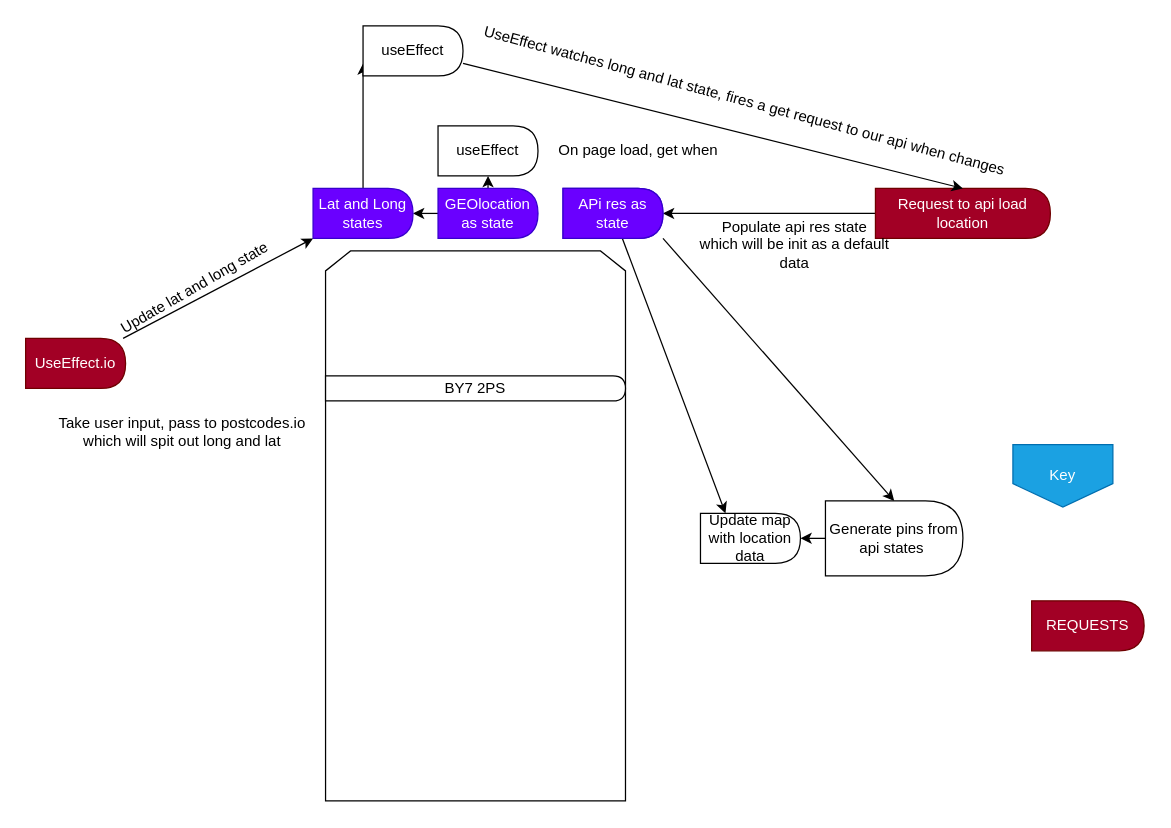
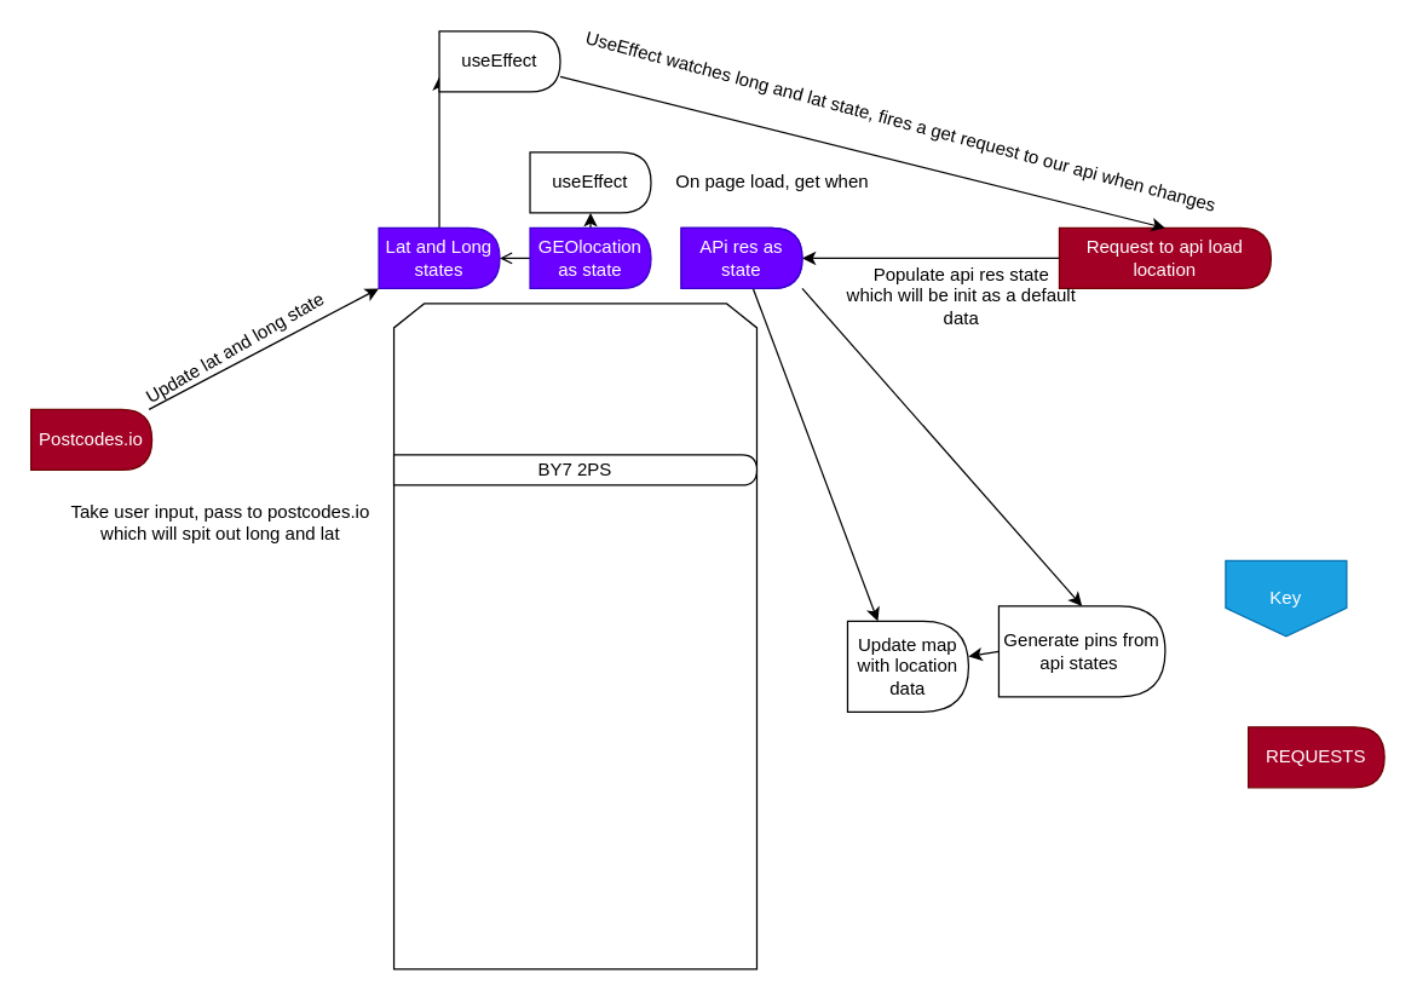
  <mxCell id="0" />
  <mxCell id="1" parent="0" />
  <mxCell id="2" value="" style="shape=loopLimit;whiteSpace=wrap;html=1;" vertex="1" parent="1"><mxGeometry x="260" y="200" width="240" height="440" as="geometry" /></mxCell>
  <mxCell id="3" value="BY7 2PS" style="shape=delay;whiteSpace=wrap;html=1;" vertex="1" parent="1"><mxGeometry x="260" y="300" width="240" height="20" as="geometry" /></mxCell>
- <mxCell id="4" style="edgeStyle=none;html=1;" edge="1" parent="1" source="6" target="13"><mxGeometry relative="1" as="geometry" /></mxCell>
+ <mxCell id="4" style="edgeStyle=none;html=1;endArrow=open;" edge="1" parent="1" source="6" target="13"><mxGeometry relative="1" as="geometry" /></mxCell>
  <mxCell id="5" style="edgeStyle=none;html=1;" edge="1" parent="1" source="6" target="25"><mxGeometry relative="1" as="geometry" /></mxCell>
  <mxCell id="6" value="GEOlocation as state" style="shape=delay;whiteSpace=wrap;html=1;fillColor=#6a00ff;fontColor=#ffffff;strokeColor=#3700CC;" vertex="1" parent="1"><mxGeometry x="350" y="150" width="80" height="40" as="geometry" /></mxCell>
  <mxCell id="7" style="edgeStyle=none;html=1;entryX=1;entryY=0.5;entryDx=0;entryDy=0;" edge="1" parent="1" source="8" target="21"><mxGeometry relative="1" as="geometry" /></mxCell>
  <mxCell id="8" value="Request to api load location" style="shape=delay;whiteSpace=wrap;html=1;fillColor=#a20025;fontColor=#ffffff;strokeColor=#6F0000;" vertex="1" parent="1"><mxGeometry x="700" y="150" width="140" height="40" as="geometry" /></mxCell>
  <mxCell id="9" style="edgeStyle=none;html=1;entryX=0.25;entryY=0;entryDx=0;entryDy=0;" edge="1" parent="1" source="10" target="11"><mxGeometry relative="1" as="geometry"><mxPoint x="560" y="470" as="targetPoint" /></mxGeometry></mxCell>
  <mxCell id="10" value="APi res as state" style="shape=delay;whiteSpace=wrap;html=1;fillColor=#6a00ff;fontColor=#ffffff;strokeColor=#3700CC;" vertex="1" parent="1"><mxGeometry x="450" y="150" width="80" height="40" as="geometry" /></mxCell>
- <mxCell id="11" value="Update map with location data" style="shape=delay;whiteSpace=wrap;html=1;" vertex="1" parent="1"><mxGeometry x="560" y="410" width="80" height="40" as="geometry" /></mxCell>
+ <mxCell id="11" value="Update map with location data" style="shape=delay;whiteSpace=wrap;html=1;" vertex="1" parent="1"><mxGeometry x="560" y="410" width="80" height="60" as="geometry" /></mxCell>
  <mxCell id="12" style="edgeStyle=none;html=1;entryX=0;entryY=0.75;entryDx=0;entryDy=0;" edge="1" parent="1" source="13" target="17"><mxGeometry relative="1" as="geometry" /></mxCell>
  <mxCell id="13" value="Lat and Long states" style="shape=delay;whiteSpace=wrap;html=1;fillColor=#6a00ff;fontColor=#ffffff;strokeColor=#3700CC;" vertex="1" parent="1"><mxGeometry x="250" y="150" width="80" height="40" as="geometry" /></mxCell>
  <mxCell id="14" style="edgeStyle=none;html=1;entryX=0;entryY=1;entryDx=0;entryDy=0;" edge="1" parent="1" source="15" target="13"><mxGeometry relative="1" as="geometry" /></mxCell>
- <mxCell id="15" value="UseEffect.io" style="shape=delay;whiteSpace=wrap;html=1;fillColor=#a20025;fontColor=#ffffff;strokeColor=#6F0000;" vertex="1" parent="1"><mxGeometry x="20" y="270" width="80" height="40" as="geometry" /></mxCell>
+ <mxCell id="15" value="Postcodes.io" style="shape=delay;whiteSpace=wrap;html=1;fillColor=#a20025;fontColor=#ffffff;strokeColor=#6F0000;" vertex="1" parent="1"><mxGeometry x="20" y="270" width="80" height="40" as="geometry" /></mxCell>
  <mxCell id="16" style="edgeStyle=none;html=1;entryX=0.5;entryY=0;entryDx=0;entryDy=0;" edge="1" parent="1" source="17" target="8"><mxGeometry relative="1" as="geometry"><mxPoint x="780" y="100" as="targetPoint" /></mxGeometry></mxCell>
  <mxCell id="17" value="useEffect" style="shape=delay;whiteSpace=wrap;html=1;" vertex="1" parent="1"><mxGeometry x="290" y="20" width="80" height="40" as="geometry" /></mxCell>
  <mxCell id="18" style="edgeStyle=none;html=1;exitX=0;exitY=0.5;exitDx=0;exitDy=0;" edge="1" parent="1" source="19" target="11"><mxGeometry relative="1" as="geometry" /></mxCell>
  <mxCell id="19" value="Generate pins from api states&amp;nbsp;" style="shape=delay;whiteSpace=wrap;html=1;" vertex="1" parent="1"><mxGeometry x="660" y="400" width="110" height="60" as="geometry" /></mxCell>
  <mxCell id="20" style="edgeStyle=none;html=1;exitX=1;exitY=1;exitDx=0;exitDy=0;entryX=0.5;entryY=0;entryDx=0;entryDy=0;" edge="1" parent="1" source="21" target="19"><mxGeometry relative="1" as="geometry" /></mxCell>
  <mxCell id="21" value="APi res as state" style="shape=delay;whiteSpace=wrap;html=1;fillColor=#6a00ff;fontColor=#ffffff;strokeColor=#3700CC;" vertex="1" parent="1"><mxGeometry x="450" y="150" width="80" height="40" as="geometry" /></mxCell>
  <mxCell id="22" value="REQUESTS" style="shape=delay;whiteSpace=wrap;html=1;fillColor=#a20025;fontColor=#ffffff;strokeColor=#6F0000;" vertex="1" parent="1"><mxGeometry x="825" y="480" width="90" height="40" as="geometry" /></mxCell>
- <mxCell id="23" value="Key" style="shape=offPageConnector;whiteSpace=wrap;html=1;fillColor=#1ba1e2;fontColor=#ffffff;strokeColor=#006EAF;" vertex="1" parent="1"><mxGeometry x="810" y="355" width="80" height="50" as="geometry" /></mxCell>
+ <mxCell id="23" value="Key" style="shape=offPageConnector;whiteSpace=wrap;html=1;fillColor=#1ba1e2;fontColor=#ffffff;strokeColor=#006EAF;" vertex="1" parent="1"><mxGeometry x="810" y="370" width="80" height="50" as="geometry" /></mxCell>
  <mxCell id="24" value="UseEffect watches long and lat state, fires a get request to our api when changes" style="text;html=1;align=center;verticalAlign=middle;resizable=0;points=[];autosize=1;strokeColor=none;fillColor=none;rotation=15;" vertex="1" parent="1"><mxGeometry x="370" y="70" width="450" height="20" as="geometry" /></mxCell>
  <mxCell id="25" value="useEffect" style="shape=delay;whiteSpace=wrap;html=1;" vertex="1" parent="1"><mxGeometry x="350" y="100" width="80" height="40" as="geometry" /></mxCell>
  <mxCell id="26" value="On page load, get when" style="text;html=1;align=center;verticalAlign=middle;resizable=0;points=[];autosize=1;strokeColor=none;fillColor=none;" vertex="1" parent="1"><mxGeometry x="430" y="110" width="160" height="20" as="geometry" /></mxCell>
  <mxCell id="27" value="Take user input, pass to postcodes.io&lt;br&gt;which will spit out long and lat&lt;br&gt;" style="text;html=1;align=center;verticalAlign=middle;resizable=0;points=[];autosize=1;strokeColor=none;fillColor=none;" vertex="1" parent="1"><mxGeometry x="40" y="330" width="210" height="30" as="geometry" /></mxCell>
  <mxCell id="28" value="Update lat and long state&lt;br&gt;" style="text;html=1;align=center;verticalAlign=middle;resizable=0;points=[];autosize=1;strokeColor=none;fillColor=none;rotation=-30;" vertex="1" parent="1"><mxGeometry x="80" y="220" width="150" height="20" as="geometry" /></mxCell>
  <mxCell id="29" value="Populate api res state&lt;br&gt;which will be init as a default&lt;br&gt;data" style="text;html=1;align=center;verticalAlign=middle;resizable=0;points=[];autosize=1;strokeColor=none;fillColor=none;" vertex="1" parent="1"><mxGeometry x="550" y="170" width="170" height="50" as="geometry" /></mxCell>
